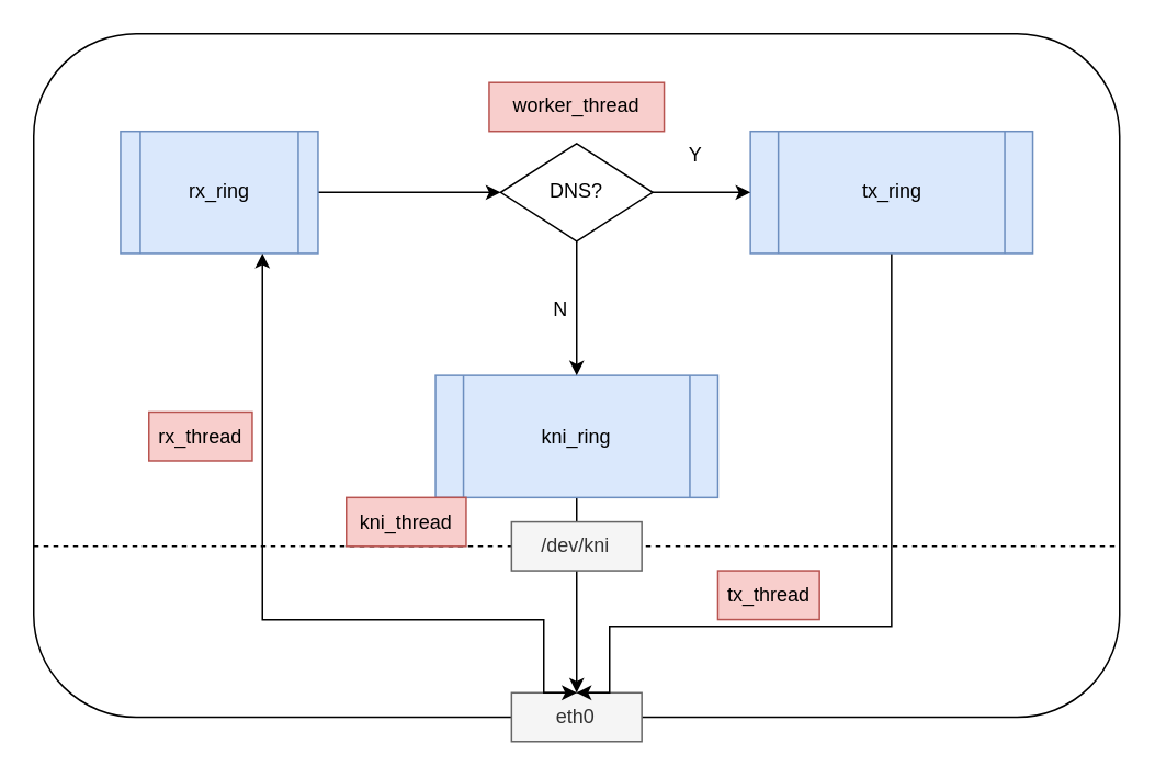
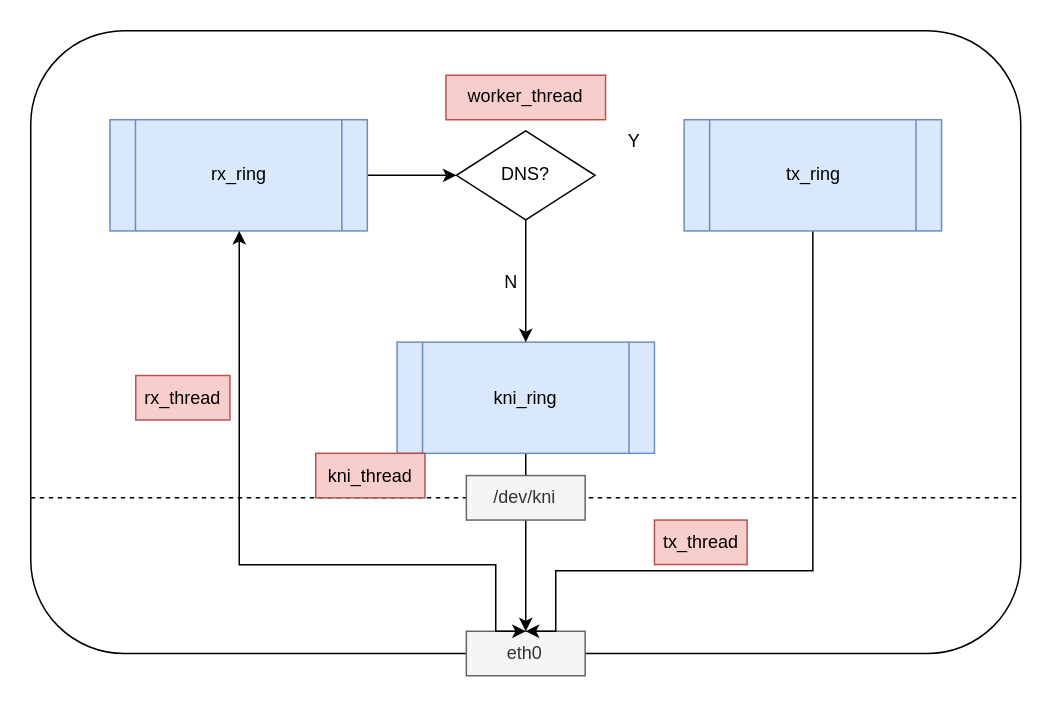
  <mxCell id="0" />
  <mxCell id="1" parent="0" />
  <mxCell id="2" value="" style="rounded=1;whiteSpace=wrap;html=1;" vertex="1" parent="1"><mxGeometry x="20" y="20" width="660" height="415.172" as="geometry" /></mxCell>
  <mxCell id="3" value="eth0" style="rounded=0;whiteSpace=wrap;html=1;fillColor=#f5f5f5;strokeColor=#666666;fontColor=#333333;" vertex="1" parent="1"><mxGeometry x="310.4" y="420.345" width="79.2" height="29.655" as="geometry" /></mxCell>
  <mxCell id="4" style="edgeStyle=orthogonalEdgeStyle;rounded=0;orthogonalLoop=1;jettySize=auto;html=1;exitX=1;exitY=0.5;exitDx=0;exitDy=0;entryX=0;entryY=0.5;entryDx=0;entryDy=0;" edge="1" parent="1" source="5" target="14"><mxGeometry relative="1" as="geometry" /></mxCell>
- <mxCell id="5" value="rx_ring" style="shape=process;whiteSpace=wrap;html=1;backgroundOutline=1;fillColor=#dae8fc;strokeColor=#6c8ebf;" vertex="1" parent="1"><mxGeometry x="72.8" y="79.31" width="120" height="74.138" as="geometry" /></mxCell>
+ <mxCell id="5" value="rx_ring" style="shape=process;whiteSpace=wrap;html=1;backgroundOutline=1;fillColor=#dae8fc;strokeColor=#6c8ebf;" vertex="1" parent="1"><mxGeometry x="72.8" y="79.31" width="171.6" height="74.138" as="geometry" /></mxCell>
  <mxCell id="6" style="edgeStyle=orthogonalEdgeStyle;rounded=0;orthogonalLoop=1;jettySize=auto;html=1;exitX=0.5;exitY=0;exitDx=0;exitDy=0;endArrow=classic;endFill=1;startArrow=classic;startFill=1;" edge="1" parent="1" source="3" target="5"><mxGeometry x="20" y="30" as="geometry"><Array as="points"><mxPoint x="330" y="420" /><mxPoint x="330" y="376" /><mxPoint x="159" y="376" /></Array></mxGeometry></mxCell>
  <mxCell id="7" style="edgeStyle=orthogonalEdgeStyle;rounded=0;orthogonalLoop=1;jettySize=auto;html=1;exitX=0.5;exitY=1;exitDx=0;exitDy=0;entryX=0.5;entryY=0;entryDx=0;entryDy=0;endArrow=none;endFill=0;" edge="1" parent="1" source="8" target="20"><mxGeometry relative="1" as="geometry" /></mxCell>
  <mxCell id="8" value="kni_ring" style="shape=process;whiteSpace=wrap;html=1;backgroundOutline=1;fillColor=#dae8fc;strokeColor=#6c8ebf;" vertex="1" parent="1"><mxGeometry x="264.2" y="227.586" width="171.6" height="74.138" as="geometry" /></mxCell>
  <mxCell id="9" style="edgeStyle=orthogonalEdgeStyle;rounded=0;orthogonalLoop=1;jettySize=auto;html=1;exitX=0.5;exitY=1;exitDx=0;exitDy=0;entryX=0.5;entryY=0;entryDx=0;entryDy=0;endArrow=classic;endFill=1;" edge="1" parent="1" source="10" target="3"><mxGeometry relative="1" as="geometry"><Array as="points"><mxPoint x="541" y="380" /><mxPoint x="370" y="380" /><mxPoint x="370" y="420" /></Array></mxGeometry></mxCell>
  <mxCell id="10" value="tx_ring" style="shape=process;whiteSpace=wrap;html=1;backgroundOutline=1;fillColor=#dae8fc;strokeColor=#6c8ebf;" vertex="1" parent="1"><mxGeometry x="455.6" y="79.31" width="171.6" height="74.138" as="geometry" /></mxCell>
  <mxCell id="11" value="rx_thread" style="text;html=1;align=center;verticalAlign=middle;whiteSpace=wrap;rounded=0;strokeColor=#b85450;fillColor=#f8cecc;" vertex="1" parent="1"><mxGeometry x="90" y="249.83" width="62.8" height="29.66" as="geometry" /></mxCell>
- <mxCell id="12" style="edgeStyle=orthogonalEdgeStyle;rounded=0;orthogonalLoop=1;jettySize=auto;html=1;exitX=1;exitY=0.5;exitDx=0;exitDy=0;entryX=0;entryY=0.5;entryDx=0;entryDy=0;" edge="1" parent="1" source="14" target="10"><mxGeometry relative="1" as="geometry" /></mxCell>
  <mxCell id="13" style="edgeStyle=orthogonalEdgeStyle;rounded=0;orthogonalLoop=1;jettySize=auto;html=1;exitX=0.5;exitY=1;exitDx=0;exitDy=0;entryX=0.5;entryY=0;entryDx=0;entryDy=0;" edge="1" parent="1" source="14" target="8"><mxGeometry relative="1" as="geometry" /></mxCell>
  <mxCell id="14" value="DNS?" style="rhombus;whiteSpace=wrap;html=1;" vertex="1" parent="1"><mxGeometry x="303.8" y="86.724" width="92.4" height="59.31" as="geometry" /></mxCell>
  <mxCell id="15" value="Y" style="text;html=1;strokeColor=none;fillColor=none;align=center;verticalAlign=middle;whiteSpace=wrap;rounded=0;" vertex="1" parent="1"><mxGeometry x="396.2" y="79.31" width="52.8" height="29.655" as="geometry" /></mxCell>
  <mxCell id="16" value="N" style="text;html=1;strokeColor=none;fillColor=none;align=center;verticalAlign=middle;whiteSpace=wrap;rounded=0;" vertex="1" parent="1"><mxGeometry x="313.8" y="173.276" width="52.8" height="29.655" as="geometry" /></mxCell>
  <mxCell id="17" value="worker_thread" style="text;html=1;fillColor=#f8cecc;align=center;verticalAlign=middle;whiteSpace=wrap;rounded=0;strokeColor=#b85450;" vertex="1" parent="1"><mxGeometry x="296.8" y="49.65" width="106.4" height="29.66" as="geometry" /></mxCell>
  <mxCell id="18" style="edgeStyle=orthogonalEdgeStyle;rounded=0;orthogonalLoop=1;jettySize=auto;html=1;exitX=0;exitY=0.75;exitDx=0;exitDy=0;entryX=1;entryY=0.75;entryDx=0;entryDy=0;endArrow=none;endFill=0;dashed=1;" edge="1" parent="1" source="2" target="2"><mxGeometry relative="1" as="geometry"><Array as="points"><mxPoint x="390" y="331" /><mxPoint x="390" y="331" /></Array></mxGeometry></mxCell>
  <mxCell id="19" style="edgeStyle=orthogonalEdgeStyle;rounded=0;orthogonalLoop=1;jettySize=auto;html=1;exitX=0.5;exitY=1;exitDx=0;exitDy=0;entryX=0.5;entryY=0;entryDx=0;entryDy=0;endArrow=classic;endFill=1;" edge="1" parent="1" source="20" target="3"><mxGeometry relative="1" as="geometry" /></mxCell>
  <mxCell id="20" value="/dev/kni" style="rounded=0;whiteSpace=wrap;html=1;fillColor=#f5f5f5;strokeColor=#666666;fontColor=#333333;" vertex="1" parent="1"><mxGeometry x="310.4" y="316.552" width="79.2" height="29.655" as="geometry" /></mxCell>
  <mxCell id="21" value="kni_thread" style="text;html=1;fillColor=#f8cecc;align=center;verticalAlign=middle;whiteSpace=wrap;rounded=0;strokeColor=#b85450;" vertex="1" parent="1"><mxGeometry x="210" y="301.72" width="72.8" height="29.66" as="geometry" /></mxCell>
  <mxCell id="22" value="tx_thread" style="text;html=1;fillColor=#f8cecc;align=center;verticalAlign=middle;whiteSpace=wrap;rounded=0;strokeColor=#b85450;" vertex="1" parent="1"><mxGeometry x="435.8" y="346.21" width="61.8" height="29.66" as="geometry" /></mxCell>
